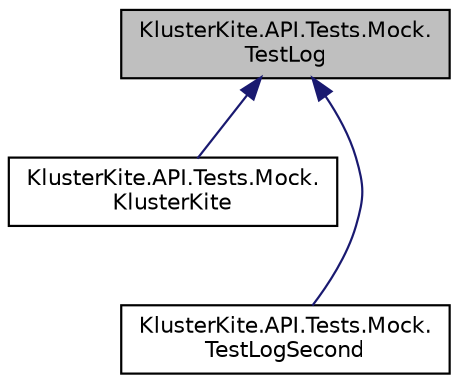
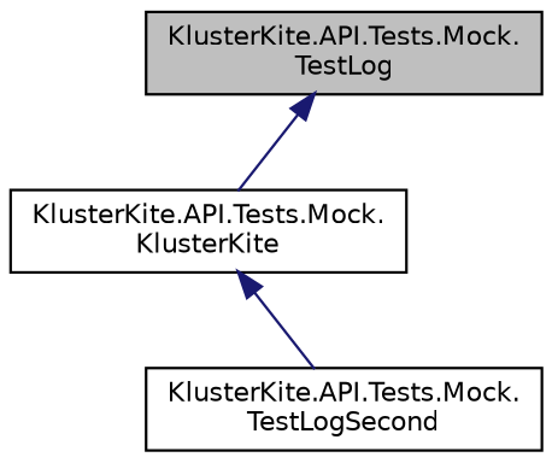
  digraph {
    node [color=black fillcolor=white fontname=Helvetica fontsize=10 shape=record style=filled]
    edge [color=midnightblue dir=back fontname=Helvetica fontsize=10 labelfontname=Helvetica labelfontsize=10 style=solid]
    n1 [fillcolor=grey75 fontcolor=black height=0.2 label="KlusterKite.API.Tests.Mock.\lTestLog" width=0.4]
    n2 [height=0.2 label="KlusterKite.API.Tests.Mock.\lKlusterKite" width=0.4]
    n3 [height=0.2 label="KlusterKite.API.Tests.Mock.\lTestLogSecond" width=0.4]
    n1 -> n2
-   n1 -> n3
+   n2 -> n3
  }
